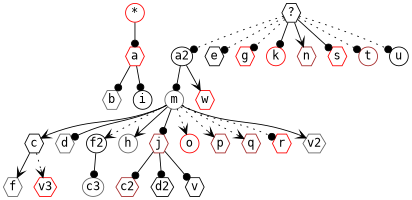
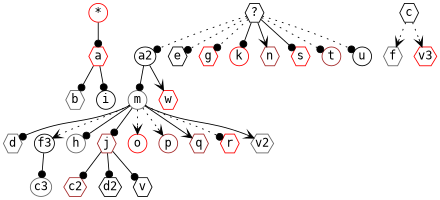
  strict digraph {
    fontname="DejaVu Sans Mono"
    fontsize=11.8125
    nodesep=0.2
    ordering=out
    rankdir=TB
    ranksep=0.4
    remincross=true
    node [clique=1 color=red droptarget=1 fontname="DejaVu Sans Mono" labez=c margin=0.005 shape=hexagon draggable=1]
    edge [arrowhead=dot arrowtail=none fontname="DejaVu Sans Mono" labelangle=-15.0 labeldistance=2.0 style=solid]
    n1 [height=0.30556 label="*" labez="*" labez_clique="*" shape=ellipse width=0.30556 draggable=""]
    n2 [height=0.30556 label=a labez=a labez_clique=a width=0.30556]
    n3 [color=gray40 height=0.30556 label=b labez=b labez_clique=b width=0.30556]
    n4 [color=black height=0.30556 label=i labez=i labez_clique=i shape=ellipse width=0.30556]
    n5 [color=gray40 height=0.30556 label=m labez=m labez_clique=m shape=ellipse width=0.30556]
    n6 [color=black height=0.30556 label=c labez_clique=c width=0.30556]
    n7 [color=gray40 height=0.30556 label=d labez=d labez_clique=d width=0.30556]
-   n8 [clique=2 color=black height=0.30556 label=f2 labez=f labez_clique=f2 shape=ellipse width=0.30556]
+   n8 [clique=2 color=black height=0.30556 label=f3 labez=f labez_clique=f2 shape=ellipse width=0.30556]
    n9 [color=gray40 height=0.30556 label=h labez=h labez_clique=h shape=ellipse width=0.30556]
    n10 [color=brown height=0.30556 label=j labez=j labez_clique=j width=0.30556]
    n11 [height=0.30556 label=o labez=o labez_clique=o shape=ellipse width=0.30556]
-   n12 [color=brown height=0.30556 label=p labez=p labez_clique=p width=0.30556]
+   n12 [color=brown height=0.30556 label=p labez=p labez_clique=p shape=ellipse width=0.30556]
    n13 [color=brown height=0.30556 label=q labez=q labez_clique=q width=0.30556]
    n14 [height=0.30556 label=r labez=r labez_clique=r width=0.30556]
    n15 [clique=2 color=gray40 height=0.30556 label=v2 labez=v labez_clique=v2 width=0.34175]
    n16 [color=black height=0.30556 label="?" labez="?" labez_clique="?" width=0.30556 draggable=""]
    n17 [clique=2 color=black height=0.30556 label=a2 labez=a labez_clique=a2 shape=ellipse width=0.34175]
    n18 [color=black height=0.30556 label=e labez=e labez_clique=e width=0.30556]
    n19 [height=0.30556 label=g labez=g labez_clique=g width=0.30556]
    n20 [height=0.30556 label=k labez=k labez_clique=k shape=ellipse width=0.30556]
    n21 [color=brown height=0.30556 label=n labez=n labez_clique=n width=0.30556]
    n22 [height=0.30556 label=s labez=s labez_clique=s width=0.30556]
    n23 [color=brown height=0.30556 label=t labez=t labez_clique=t shape=ellipse width=0.30556]
    n24 [color=black height=0.30556 label=u labez=u labez_clique=u shape=ellipse width=0.30556]
    n25 [height=0.30556 label=w labez=w labez_clique=w width=0.30556]
    n26 [color=gray40 height=0.30556 label=f labez=f labez_clique=f width=0.30556]
    n27 [clique=3 height=0.30556 label=v3 labez=v labez_clique=v3 width=0.34175]
    n28 [clique=3 color=gray40 height=0.30556 label=c3 labez_clique=c3 shape=ellipse width=0.34175]
    n29 [clique=2 color=brown height=0.30556 label=c2 labez_clique=c2 width=0.34175]
    n30 [clique=2 color=black height=0.30556 label=d2 labez=d labez_clique=d2 width=0.36074]
    n31 [color=black height=0.30556 label=v labez=v labez_clique=v width=0.30556]
    n1 -> n2
    n2 -> n3
    n2 -> n4
-   n5 -> n6 [arrowhead=vee]
    n5 -> n7
    n5 -> n8 [arrowhead=vee style=dotted]
-   n5 -> n9 [arrowhead=vee]
+   n5 -> n9
    n5 -> n10
    n5 -> n11 [arrowhead=vee style=dotted]
    n5 -> n12 [arrowhead=vee style=dotted]
-   n5 -> n13 [arrowhead=vee style=dotted]
+   n5 -> n13 [arrowhead=vee]
    n5 -> n14 [style=dotted]
    n5 -> n15 [arrowhead=vee]
-   n6 -> n26 [arrowhead=vee]
+   n6 -> n26 [arrowhead=vee style=dotted]
    n6 -> n27 [arrowhead=vee style=dotted]
    n8 -> n28
    n10 -> n29
    n10 -> n30
    n10 -> n31
    n16 -> n17 [style=dotted]
    n16 -> n18 [style=dotted]
    n16 -> n19 [style=dotted]
    n16 -> n20
    n16 -> n21 [arrowhead=vee]
    n16 -> n22
    n16 -> n23 [style=dotted]
    n16 -> n24 [style=dotted]
    n17 -> n5
    n17 -> n25 [arrowhead=vee]
  }
